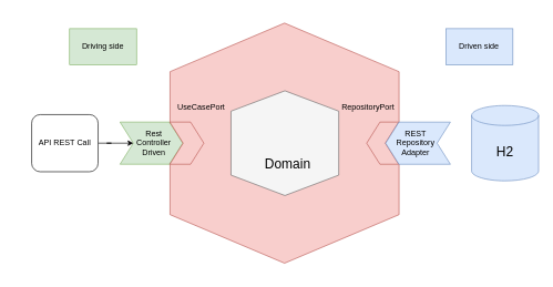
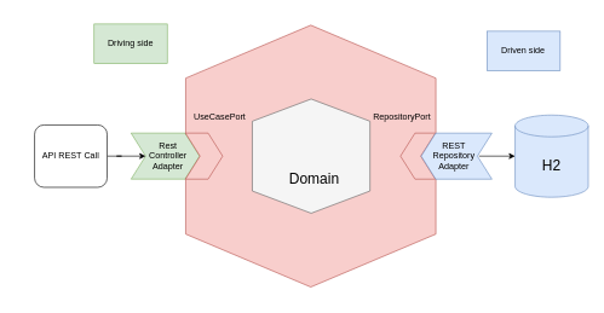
  <mxCell id="0" />
  <mxCell id="1" parent="0" />
  <mxCell id="2" value="" style="group" vertex="1" connectable="0" parent="1"><mxGeometry y="20" width="790" height="390" as="geometry" x="20" /></mxCell>
  <mxCell id="3" value="" style="shape=hexagon;perimeter=hexagonPerimeter2;whiteSpace=wrap;html=1;fixedSize=1;rotation=90;size=73.085;fillColor=#f8cecc;strokeColor=#b85450;" vertex="1" parent="2"><mxGeometry x="226.915" y="22.674" width="361.383" height="344.651" as="geometry" /></mxCell>
  <mxCell id="4" value="" style="shape=hexagon;perimeter=hexagonPerimeter2;whiteSpace=wrap;html=1;fixedSize=1;rotation=90;size=30.704;fillColor=#f5f5f5;fontColor=#333333;strokeColor=#666666;" vertex="1" parent="2"><mxGeometry x="329.296" y="113.934" width="157.681" height="162.113" as="geometry" /></mxCell>
  <mxCell id="5" value="Domain" style="text;html=1;align=center;verticalAlign=middle;whiteSpace=wrap;rounded=0;fontSize=20;" vertex="1" parent="2"><mxGeometry x="362.181" y="197.791" width="100.851" height="54.419" as="geometry" /></mxCell>
  <mxCell id="6" value="&lt;font style=&quot;font-size: 20px;&quot;&gt;H2&lt;/font&gt;" style="shape=cylinder3;whiteSpace=wrap;html=1;boundedLbl=1;backgroundOutline=1;size=15;fillColor=#dae8fc;strokeColor=#6c8ebf;" vertex="1" parent="2"><mxGeometry x="689.149" y="138.332" width="100.851" height="113.372" as="geometry" /></mxCell>
  <mxCell id="7" value="" style="shape=step;perimeter=stepPerimeter;whiteSpace=wrap;html=1;fixedSize=1;fillColor=#d5e8d4;strokeColor=#82b366;" vertex="1" parent="2"><mxGeometry x="160" y="163.24" width="94.38" height="63.49" as="geometry" /></mxCell>
  <mxCell id="8" value="" style="shape=step;perimeter=stepPerimeter;whiteSpace=wrap;html=1;fixedSize=1;fillColor=#f8cecc;strokeColor=#b85450;" vertex="1" parent="2"><mxGeometry x="234.96" y="163.24" width="51.23" height="63.49" as="geometry" /></mxCell>
  <mxCell id="9" value="" style="shape=step;perimeter=stepPerimeter;whiteSpace=wrap;html=1;fixedSize=1;fillColor=#f8cecc;strokeColor=#b85450;rotation=-180;" vertex="1" parent="2"><mxGeometry x="531.24" y="163.24" width="48" height="63.49" as="geometry" /></mxCell>
  <mxCell id="10" value="" style="shape=step;perimeter=stepPerimeter;whiteSpace=wrap;html=1;fixedSize=1;fillColor=#dae8fc;strokeColor=#6c8ebf;rotation=-180;" vertex="1" parent="2"><mxGeometry x="559.77" y="163.28" width="97.43" height="63.49" as="geometry" /></mxCell>
  <mxCell id="11" style="edgeStyle=orthogonalEdgeStyle;rounded=0;orthogonalLoop=1;jettySize=auto;html=1;entryX=0;entryY=0.5;entryDx=0;entryDy=0;" edge="1" parent="2" source="12" target="7"><mxGeometry relative="1" as="geometry" /></mxCell>
  <mxCell id="12" value="API REST Call" style="whiteSpace=wrap;html=1;rounded=1;" vertex="1" parent="2"><mxGeometry x="27" y="152.02" width="100" height="86.01" as="geometry" /></mxCell>
- <mxCell id="13" value="&lt;span&gt;Rest Controller Driven&lt;/span&gt;" style="text;html=1;align=center;verticalAlign=middle;whiteSpace=wrap;rounded=0;fontSize=12;" vertex="1" parent="2"><mxGeometry x="191.62" y="167.77" width="38.38" height="54.42" as="geometry" /></mxCell>
+ <mxCell id="13" value="&lt;span&gt;Rest Controller Adapter&lt;/span&gt;" style="text;html=1;align=center;verticalAlign=middle;whiteSpace=wrap;rounded=0;fontSize=12;" vertex="1" parent="2"><mxGeometry x="191.62" y="167.77" width="38.38" height="54.42" as="geometry" /></mxCell>
  <mxCell id="14" value="&lt;font&gt;UseCasePort&lt;/font&gt;" style="text;html=1;align=center;verticalAlign=middle;whiteSpace=wrap;rounded=0;" vertex="1" parent="2"><mxGeometry x="231.957" y="113.934" width="100.851" height="54.419" as="geometry" /></mxCell>
- <mxCell id="15" value="Driving side" style="text;html=1;align=center;verticalAlign=middle;whiteSpace=wrap;rounded=0;fillColor=#d5e8d4;strokeColor=#82b366;" vertex="1" parent="2"><mxGeometry x="84.043" y="22.674" width="100.851" height="54.419" as="geometry" /></mxCell>
+ <mxCell id="15" value="Driving side" style="text;html=1;align=center;verticalAlign=middle;whiteSpace=wrap;rounded=0;fillColor=#d5e8d4;strokeColor=#82b366;" vertex="1" parent="2"><mxGeometry x="109.043" y="12.674" width="100.851" height="54.419" as="geometry" /></mxCell>
  <mxCell id="16" value="Driven side" style="text;html=1;align=center;verticalAlign=middle;whiteSpace=wrap;rounded=0;fillColor=#dae8fc;strokeColor=#6c8ebf;" vertex="1" parent="2"><mxGeometry x="650.489" y="22.674" width="100.851" height="54.419" as="geometry" /></mxCell>
  <mxCell id="17" value="&lt;font&gt;RepositoryPort&lt;/font&gt;" style="text;html=1;align=center;verticalAlign=middle;whiteSpace=wrap;rounded=0;" vertex="1" parent="2"><mxGeometry x="482.638" y="113.934" width="100.851" height="54.419" as="geometry" /></mxCell>
  <mxCell id="18" value="REST&lt;div&gt;Repository Adapter&lt;/div&gt;" style="text;html=1;align=center;verticalAlign=middle;whiteSpace=wrap;rounded=0;fontSize=12;" vertex="1" parent="2"><mxGeometry x="571.49" y="167.773" width="68.074" height="54.419" as="geometry" /></mxCell>
+ <mxCell id="19" style="edgeStyle=orthogonalEdgeStyle;rounded=0;orthogonalLoop=1;jettySize=auto;html=1;exitX=1;exitY=0.5;exitDx=0;exitDy=0;entryX=0;entryY=0.5;entryDx=0;entryDy=0;entryPerimeter=0;" edge="1" parent="2" source="18" target="6"><mxGeometry relative="1" as="geometry" /></mxCell>
